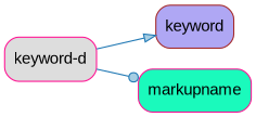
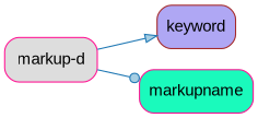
  strict digraph {
    rankdir=LR
    node [color=deeppink fontname=Arial shape=Mrecord style=filled]
    edge [color="#1f78b4" fillcolor="#a6cee3"]
-   n1 [fillcolor="#DDDDDD" label="keyword-d"]
+   n1 [fillcolor="#DDDDDD" label="markup-d"]
    n2 [color=brown fillcolor="#AFA7F4" label=keyword]
    n3 [fillcolor="#1AFABC" label=markupname]
    n1 -> n2 [arrowhead=normal]
    n1 -> n3 [arrowhead=dot]
  }
